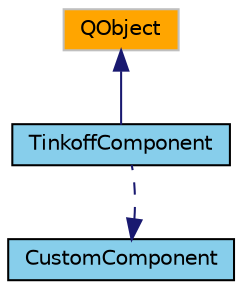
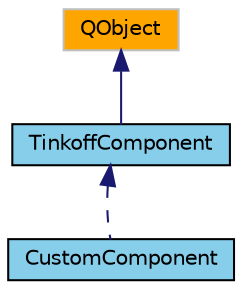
  digraph {
    node [color=black fillcolor=skyblue fontname=Helvetica fontsize=10 shape=record style=filled]
    edge [color=midnightblue dir=back fontname=Helvetica fontsize=10 labelfontname=Helvetica labelfontsize=10]
    n1 [fontcolor=black height=0.2 label=TinkoffComponent width=0.4]
    n2 [height=0.2 label=CustomComponent width=0.4]
    n3 [color=grey75 fillcolor=orange height=0.2 label=QObject width=0.4]
-   n2 -> n1 [style=dashed]
+   n1 -> n2 [style=dashed]
    n3 -> n1 [style=solid]
  }
